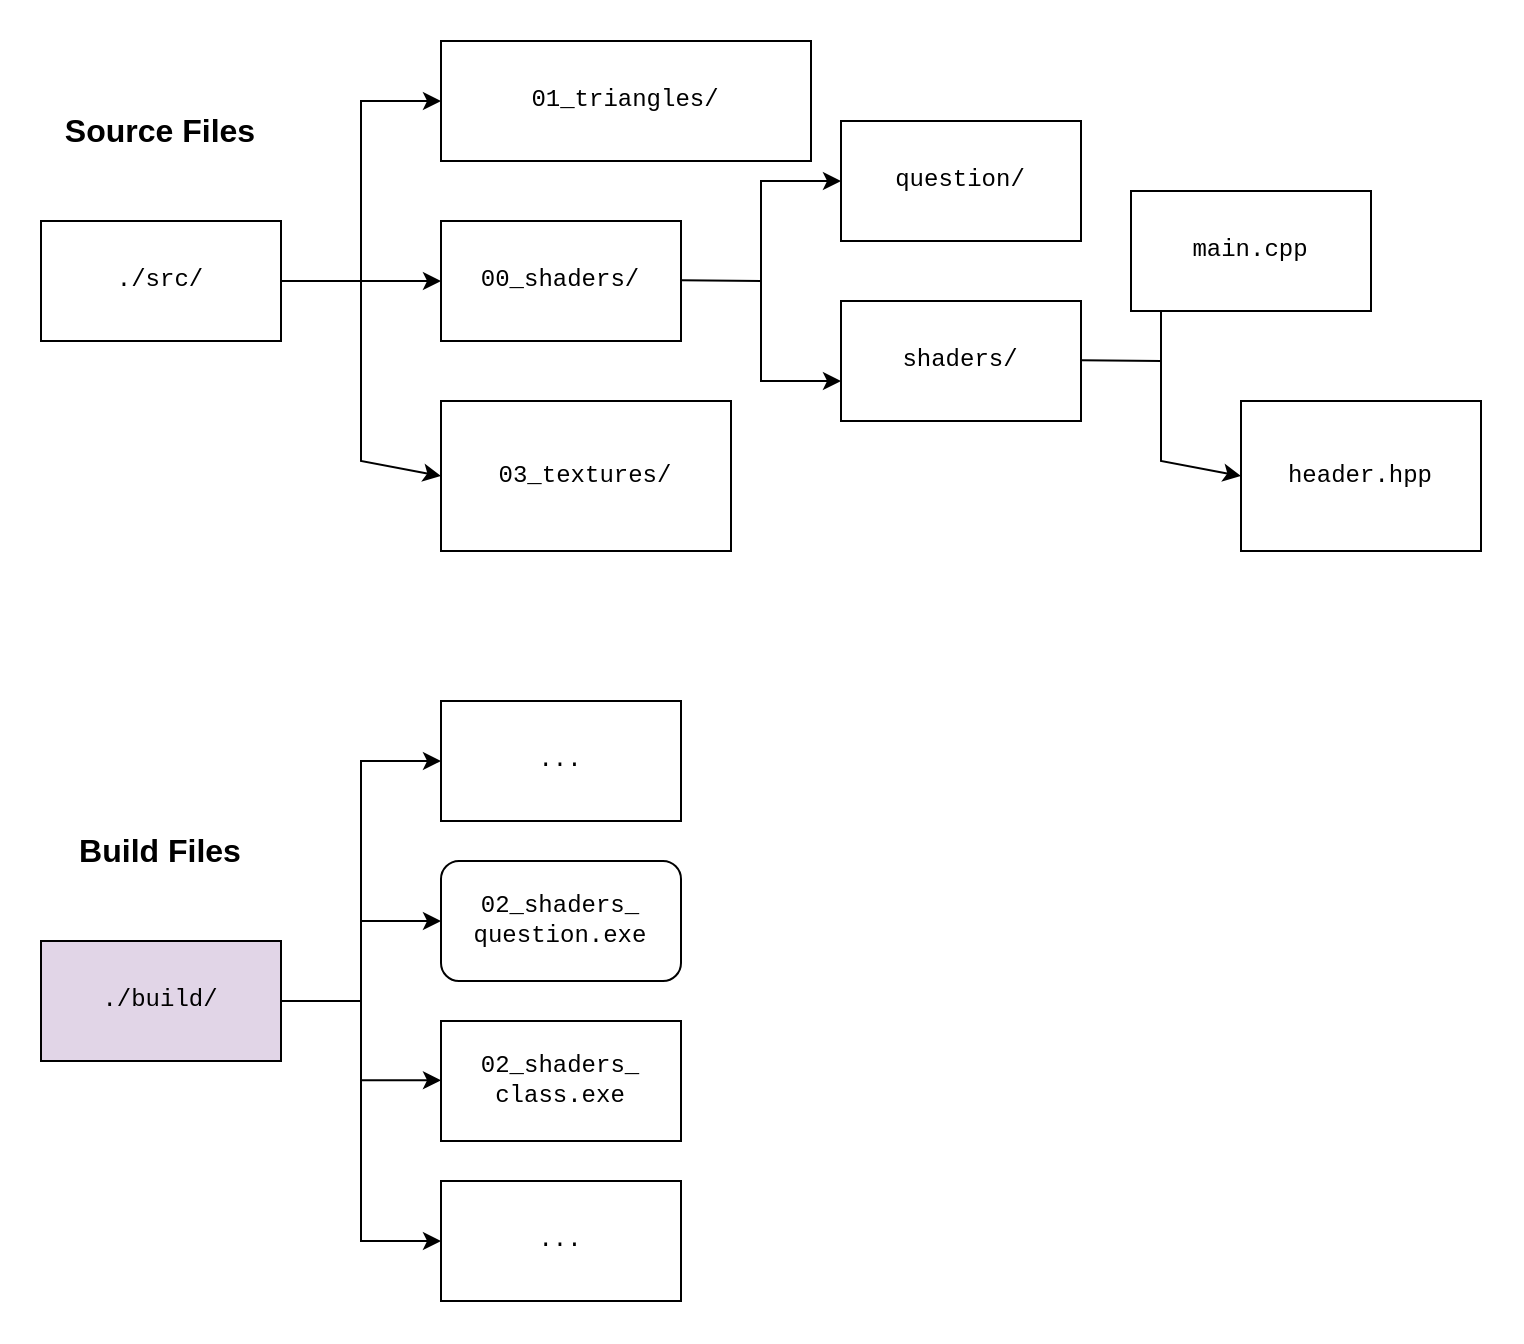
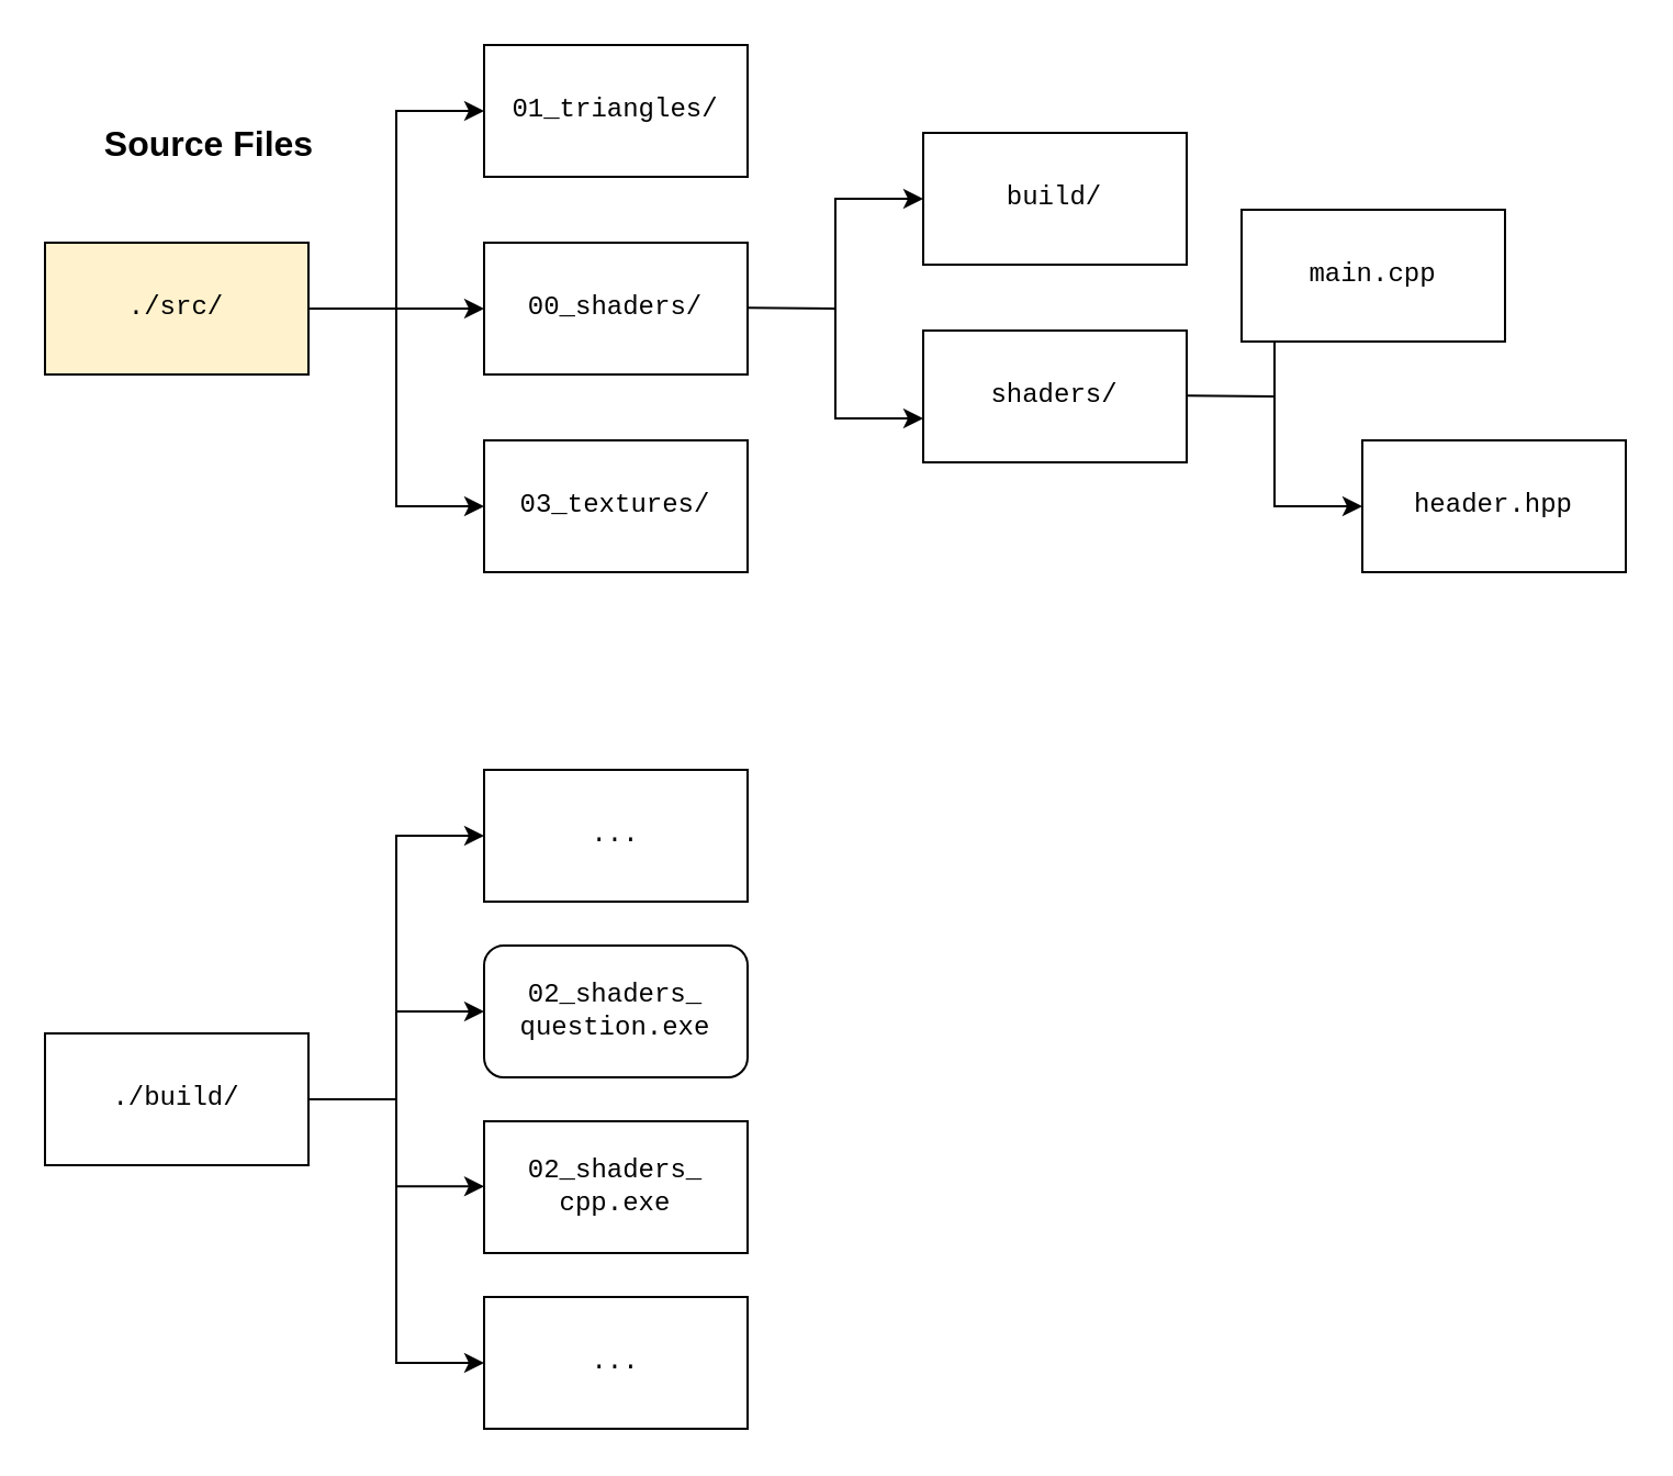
  <mxCell id="0" />
  <mxCell id="1" parent="0" />
- <mxCell id="2" value="./src/" style="rounded=0;whiteSpace=wrap;html=1;fontFamily=Courier New;" vertex="1" parent="1"><mxGeometry x="20" y="110" width="120" height="60" as="geometry" /></mxCell>
- <mxCell id="3" value="Source Files" style="text;html=1;align=center;verticalAlign=middle;whiteSpace=wrap;rounded=0;fontStyle=1;fontSize=16;" vertex="1" parent="1"><mxGeometry x="30" y="50" width="100" height="30" as="geometry" /></mxCell>
- <mxCell id="4" value="01_triangles/" style="rounded=0;whiteSpace=wrap;html=1;fontFamily=Courier New;" vertex="1" parent="1"><mxGeometry x="220" y="20" width="185" height="60" as="geometry" /></mxCell>
+ <mxCell id="2" value="./src/" style="rounded=0;whiteSpace=wrap;html=1;fontFamily=Courier New;fillColor=#fff2cc;" vertex="1" parent="1"><mxGeometry x="20" y="110" width="120" height="60" as="geometry" /></mxCell>
+ <mxCell id="3" value="Source Files" style="text;html=1;align=center;verticalAlign=middle;whiteSpace=wrap;rounded=0;fontStyle=1;fontSize=16;" vertex="1" parent="1"><mxGeometry x="45" y="50" width="100" height="30" as="geometry" /></mxCell>
+ <mxCell id="4" value="01_triangles/" style="rounded=0;whiteSpace=wrap;html=1;fontFamily=Courier New;" vertex="1" parent="1"><mxGeometry x="220" y="20" width="120" height="60" as="geometry" /></mxCell>
  <mxCell id="5" value="00_shaders/" style="rounded=0;whiteSpace=wrap;html=1;fontFamily=Courier New;" vertex="1" parent="1"><mxGeometry x="220" y="110" width="120" height="60" as="geometry" /></mxCell>
- <mxCell id="6" value="03_textures/" style="rounded=0;whiteSpace=wrap;html=1;fontFamily=Courier New;" vertex="1" parent="1"><mxGeometry x="220" y="200" width="145" height="75" as="geometry" /></mxCell>
+ <mxCell id="6" value="03_textures/" style="rounded=0;whiteSpace=wrap;html=1;fontFamily=Courier New;" vertex="1" parent="1"><mxGeometry x="220" y="200" width="120" height="60" as="geometry" /></mxCell>
  <mxCell id="7" value="" style="endArrow=classic;html=1;rounded=0;entryX=0;entryY=0.5;entryDx=0;entryDy=0;" edge="1" parent="1" target="4"><mxGeometry width="50" height="50" relative="1" as="geometry"><mxPoint x="140" y="140" as="sourcePoint" /><mxPoint x="190" y="90" as="targetPoint" /><Array as="points"><mxPoint x="180" y="140" /><mxPoint x="180" y="50" /></Array></mxGeometry></mxCell>
  <mxCell id="8" value="" style="endArrow=classic;html=1;rounded=0;entryX=0;entryY=0.5;entryDx=0;entryDy=0;" edge="1" parent="1" target="5"><mxGeometry width="50" height="50" relative="1" as="geometry"><mxPoint x="180" y="140" as="sourcePoint" /><mxPoint x="450" y="350" as="targetPoint" /></mxGeometry></mxCell>
  <mxCell id="9" value="" style="endArrow=classic;html=1;rounded=0;entryX=0;entryY=0.5;entryDx=0;entryDy=0;" edge="1" parent="1" target="6"><mxGeometry width="50" height="50" relative="1" as="geometry"><mxPoint x="180" y="140" as="sourcePoint" /><mxPoint x="450" y="350" as="targetPoint" /><Array as="points"><mxPoint x="180" y="230" /></Array></mxGeometry></mxCell>
  <mxCell id="10" value="" style="endArrow=classic;html=1;rounded=0;exitX=1;exitY=0.5;exitDx=0;exitDy=0;entryX=0;entryY=0.5;entryDx=0;entryDy=0;" edge="1" parent="1" target="11"><mxGeometry width="50" height="50" relative="1" as="geometry"><mxPoint x="540" y="179.66" as="sourcePoint" /><mxPoint x="620" y="179.66" as="targetPoint" /><Array as="points"><mxPoint x="580" y="180" /><mxPoint x="580" y="130" /></Array></mxGeometry></mxCell>
  <mxCell id="11" value="main.cpp" style="rounded=0;whiteSpace=wrap;html=1;fontFamily=Courier New;" vertex="1" parent="1"><mxGeometry x="565" y="95" width="120" height="60" as="geometry" /></mxCell>
- <mxCell id="12" value="header.hpp" style="rounded=0;whiteSpace=wrap;html=1;fontFamily=Courier New;" vertex="1" parent="1"><mxGeometry x="620" y="200" width="120" height="75" as="geometry" /></mxCell>
+ <mxCell id="12" value="header.hpp" style="rounded=0;whiteSpace=wrap;html=1;fontFamily=Courier New;" vertex="1" parent="1"><mxGeometry x="620" y="200" width="120" height="60" as="geometry" /></mxCell>
  <mxCell id="13" value="" style="endArrow=classic;html=1;rounded=0;entryX=0;entryY=0.5;entryDx=0;entryDy=0;" edge="1" parent="1" target="12"><mxGeometry width="50" height="50" relative="1" as="geometry"><mxPoint x="580" y="180" as="sourcePoint" /><mxPoint x="650" y="390" as="targetPoint" /><Array as="points"><mxPoint x="580" y="230" /></Array></mxGeometry></mxCell>
- <mxCell id="14" value="question/" style="rounded=0;whiteSpace=wrap;html=1;fontFamily=Courier New;" vertex="1" parent="1"><mxGeometry x="420" y="60" width="120" height="60" as="geometry" /></mxCell>
+ <mxCell id="14" value="build/" style="rounded=0;whiteSpace=wrap;html=1;fontFamily=Courier New;" vertex="1" parent="1"><mxGeometry x="420" y="60" width="120" height="60" as="geometry" /></mxCell>
  <mxCell id="15" value="shaders/" style="rounded=0;whiteSpace=wrap;html=1;fontFamily=Courier New;" vertex="1" parent="1"><mxGeometry x="420" y="150" width="120" height="60" as="geometry" /></mxCell>
  <mxCell id="16" value="" style="endArrow=classic;html=1;rounded=0;exitX=1;exitY=0.5;exitDx=0;exitDy=0;entryX=0;entryY=0.5;entryDx=0;entryDy=0;" edge="1" parent="1"><mxGeometry width="50" height="50" relative="1" as="geometry"><mxPoint x="340" y="139.66" as="sourcePoint" /><mxPoint x="420" y="90" as="targetPoint" /><Array as="points"><mxPoint x="380" y="140" /><mxPoint x="380" y="90" /></Array></mxGeometry></mxCell>
  <mxCell id="17" value="" style="endArrow=classic;html=1;rounded=0;entryX=0;entryY=0.5;entryDx=0;entryDy=0;" edge="1" parent="1"><mxGeometry width="50" height="50" relative="1" as="geometry"><mxPoint x="380" y="140" as="sourcePoint" /><mxPoint x="420" y="190" as="targetPoint" /><Array as="points"><mxPoint x="380" y="190" /></Array></mxGeometry></mxCell>
- <mxCell id="18" value="./build/" style="rounded=0;whiteSpace=wrap;html=1;fontFamily=Courier New;fillColor=#e1d5e7;" vertex="1" parent="1"><mxGeometry x="20" y="470" width="120" height="60" as="geometry" /></mxCell>
- <mxCell id="19" value="Build Files" style="text;html=1;align=center;verticalAlign=middle;whiteSpace=wrap;rounded=0;fontStyle=1;fontSize=16;" vertex="1" parent="1"><mxGeometry x="30" y="410" width="100" height="30" as="geometry" /></mxCell>
+ <mxCell id="18" value="./build/" style="rounded=0;whiteSpace=wrap;html=1;fontFamily=Courier New;" vertex="1" parent="1"><mxGeometry x="20" y="470" width="120" height="60" as="geometry" /></mxCell>
  <mxCell id="20" value="..." style="rounded=0;whiteSpace=wrap;html=1;fontFamily=Courier New;" vertex="1" parent="1"><mxGeometry x="220" y="350" width="120" height="60" as="geometry" /></mxCell>
- <mxCell id="21" value="02_shaders_&lt;div&gt;class.exe&lt;/div&gt;" style="rounded=0;whiteSpace=wrap;html=1;fontFamily=Courier New;" vertex="1" parent="1"><mxGeometry x="220" y="510" width="120" height="60" as="geometry" /></mxCell>
+ <mxCell id="21" value="02_shaders_&lt;div&gt;cpp.exe&lt;/div&gt;" style="rounded=0;whiteSpace=wrap;html=1;fontFamily=Courier New;" vertex="1" parent="1"><mxGeometry x="220" y="510" width="120" height="60" as="geometry" /></mxCell>
  <mxCell id="22" value="..." style="rounded=0;whiteSpace=wrap;html=1;fontFamily=Courier New;" vertex="1" parent="1"><mxGeometry x="220" y="590" width="120" height="60" as="geometry" /></mxCell>
  <mxCell id="23" value="" style="endArrow=classic;html=1;rounded=0;entryX=0;entryY=0.5;entryDx=0;entryDy=0;" edge="1" parent="1" target="20"><mxGeometry width="50" height="50" relative="1" as="geometry"><mxPoint x="140" y="500" as="sourcePoint" /><mxPoint x="190" y="450" as="targetPoint" /><Array as="points"><mxPoint x="180" y="500" /><mxPoint x="180" y="380" /></Array></mxGeometry></mxCell>
  <mxCell id="24" value="" style="endArrow=classic;html=1;rounded=0;entryX=0;entryY=0.5;entryDx=0;entryDy=0;" edge="1" parent="1" target="25"><mxGeometry width="50" height="50" relative="1" as="geometry"><mxPoint x="180" y="460" as="sourcePoint" /><mxPoint x="450" y="710" as="targetPoint" /></mxGeometry></mxCell>
  <mxCell id="25" value="02_shaders_&lt;div&gt;question.exe&lt;/div&gt;" style="whiteSpace=wrap;html=1;fontFamily=Courier New;rounded=1;" vertex="1" parent="1"><mxGeometry x="220" y="430" width="120" height="60" as="geometry" /></mxCell>
  <mxCell id="26" value="" style="endArrow=classic;html=1;rounded=0;entryX=0;entryY=0.5;entryDx=0;entryDy=0;" edge="1" parent="1"><mxGeometry width="50" height="50" relative="1" as="geometry"><mxPoint x="140" y="500" as="sourcePoint" /><mxPoint x="220" y="620" as="targetPoint" /><Array as="points"><mxPoint x="180" y="500" /><mxPoint x="180" y="620" /></Array></mxGeometry></mxCell>
  <mxCell id="27" value="" style="endArrow=classic;html=1;rounded=0;entryX=0;entryY=0.5;entryDx=0;entryDy=0;" edge="1" parent="1"><mxGeometry width="50" height="50" relative="1" as="geometry"><mxPoint x="180" y="539.66" as="sourcePoint" /><mxPoint x="220" y="539.66" as="targetPoint" /></mxGeometry></mxCell>
